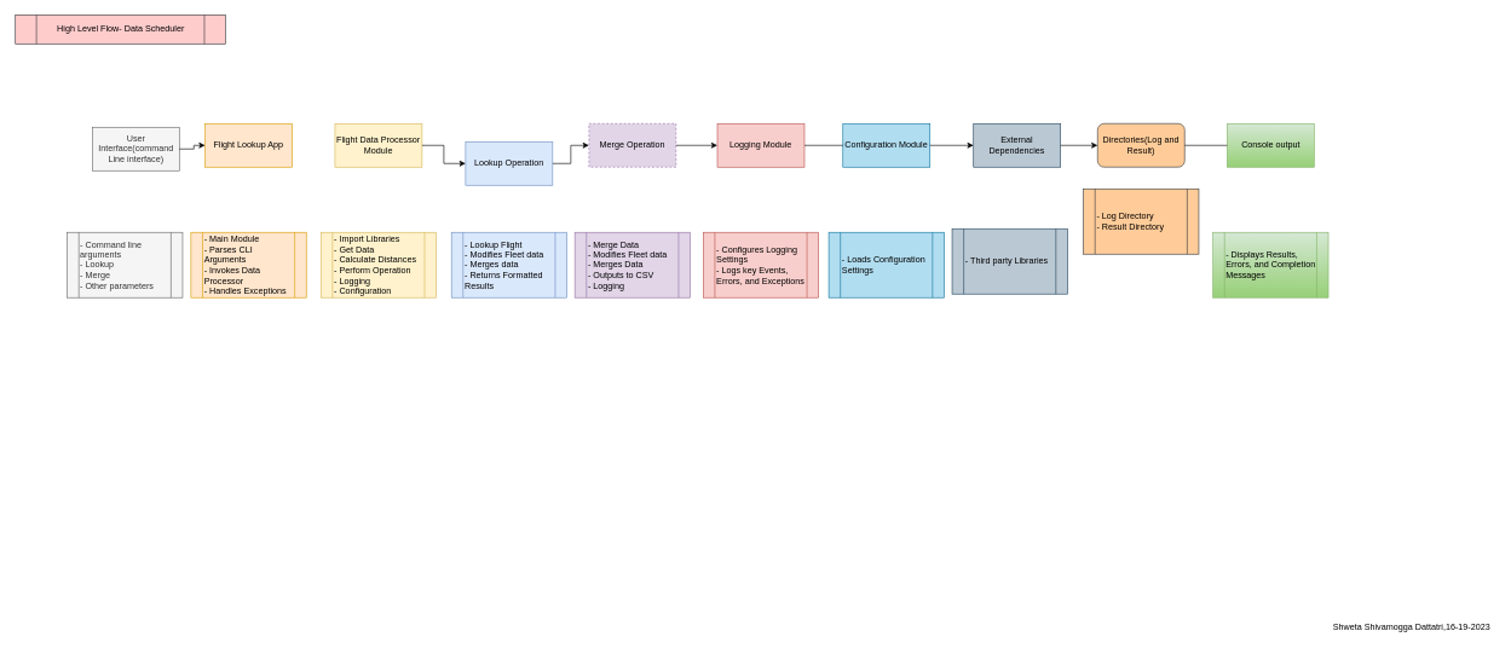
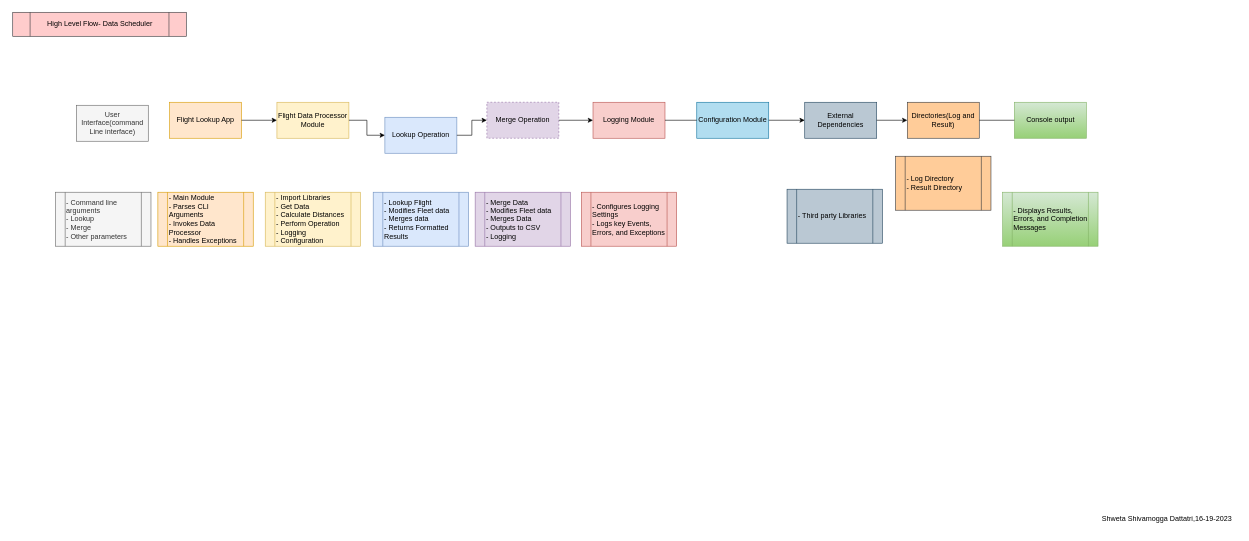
  <mxCell id="0" />
  <mxCell id="1" parent="0" />
  <mxCell id="2" value="High Level Flow- Data Scheduler" style="shape=process;whiteSpace=wrap;html=1;backgroundOutline=1;fillColor=#ffcccc;strokeColor=#36393d;" vertex="1" parent="1"><mxGeometry x="20.5" y="20" width="289.5" height="40" as="geometry" /></mxCell>
  <mxCell id="3" value="Shweta Shivamogga Dattatri,16-19-2023" style="text;html=1;strokeColor=none;fillColor=none;align=center;verticalAlign=middle;whiteSpace=wrap;rounded=0;" vertex="1" parent="1"><mxGeometry x="1830" y="850" width="230" height="30" as="geometry" /></mxCell>
  <mxCell id="4" value="" style="group;labelBackgroundColor=none;labelBorderColor=none;fontStyle=0" vertex="1" connectable="0" parent="1"><mxGeometry x="92" y="170" width="1738" height="240" as="geometry" /></mxCell>
  <mxCell id="5" value="User Interface(command Line interface)" style="rounded=0;whiteSpace=wrap;html=1;fillColor=#f5f5f5;fontColor=#333333;strokeColor=#666666;" vertex="1" parent="4"><mxGeometry x="34.5" y="5" width="120" height="60" as="geometry" /></mxCell>
  <mxCell id="6" value="Console output" style="rounded=0;whiteSpace=wrap;html=1;fillColor=#d5e8d4;gradientColor=#97d077;strokeColor=#82b366;" vertex="1" parent="4"><mxGeometry x="1598.5" width="120" height="60" as="geometry" /></mxCell>
- <mxCell id="7" value="Directories(Log and Result)" style="whiteSpace=wrap;html=1;fillColor=#ffcc99;strokeColor=#36393d;rounded=1;" vertex="1" parent="4"><mxGeometry x="1420" width="120" height="60" as="geometry" /></mxCell>
+ <mxCell id="7" value="Directories(Log and Result)" style="rounded=0;whiteSpace=wrap;html=1;fillColor=#ffcc99;strokeColor=#36393d;" vertex="1" parent="4"><mxGeometry x="1420" width="120" height="60" as="geometry" /></mxCell>
  <mxCell id="8" value="External Dependencies" style="rounded=0;whiteSpace=wrap;html=1;fillColor=#bac8d3;strokeColor=#23445d;" vertex="1" parent="4"><mxGeometry x="1249" width="120" height="60" as="geometry" /></mxCell>
  <mxCell id="9" value="Configuration Module" style="rounded=0;whiteSpace=wrap;html=1;fillColor=#b1ddf0;strokeColor=#10739e;" vertex="1" parent="4"><mxGeometry x="1069" width="120" height="60" as="geometry" /></mxCell>
  <mxCell id="10" value="Flight Lookup App" style="rounded=0;whiteSpace=wrap;html=1;fillColor=#ffe6cc;strokeColor=#d79b00;" vertex="1" parent="4"><mxGeometry x="190" width="120" height="60" as="geometry" /></mxCell>
  <mxCell id="11" value="Flight Data Processor Module" style="rounded=0;whiteSpace=wrap;html=1;fillColor=#fff2cc;strokeColor=#d6b656;" vertex="1" parent="4"><mxGeometry x="369" width="120" height="60" as="geometry" /></mxCell>
  <mxCell id="12" value="Lookup Operation" style="rounded=0;whiteSpace=wrap;html=1;fillColor=#dae8fc;strokeColor=#6c8ebf;" vertex="1" parent="4"><mxGeometry x="549" y="25" width="120" height="60" as="geometry" /></mxCell>
  <mxCell id="13" value="Merge Operation" style="rounded=0;whiteSpace=wrap;html=1;fillColor=#e1d5e7;strokeColor=#9673a6;dashed=1;" vertex="1" parent="4"><mxGeometry x="719" width="120" height="60" as="geometry" /></mxCell>
  <mxCell id="14" value="Logging Module" style="rounded=0;whiteSpace=wrap;html=1;fillColor=#f8cecc;strokeColor=#b85450;" vertex="1" parent="4"><mxGeometry x="896" width="120" height="60" as="geometry" /></mxCell>
  <mxCell id="15" value="- Main Module&lt;br&gt;- Parses CLI Arguments&lt;br&gt;- Invokes Data Processor&lt;br&gt;- Handles Exceptions" style="shape=process;whiteSpace=wrap;html=1;backgroundOutline=1;align=left;fillColor=#ffe6cc;strokeColor=#d79b00;" vertex="1" parent="4"><mxGeometry x="170.5" y="150" width="159" height="90" as="geometry" /></mxCell>
  <mxCell id="16" value="- Import Libraries&lt;br&gt;- Get Data&lt;br&gt;- Calculate Distances&lt;br&gt;- Perform Operation&lt;br&gt;- Logging&lt;br&gt;- Configuration" style="shape=process;whiteSpace=wrap;html=1;backgroundOutline=1;align=left;fillColor=#fff2cc;strokeColor=#d6b656;" vertex="1" parent="4"><mxGeometry x="349.5" y="150" width="159" height="90" as="geometry" /></mxCell>
  <mxCell id="17" value="- Lookup Flight&lt;br&gt;- Modifies Fleet data&lt;br&gt;- Merges data&lt;br&gt;- Returns Formatted Results" style="shape=process;whiteSpace=wrap;html=1;backgroundOutline=1;align=left;fillColor=#dae8fc;strokeColor=#6c8ebf;" vertex="1" parent="4"><mxGeometry x="529.5" y="150" width="159" height="90" as="geometry" /></mxCell>
  <mxCell id="18" value="- Merge Data&lt;br&gt;- Modifies Fleet data&lt;br&gt;- Merges Data&lt;br&gt;- Outputs to CSV&lt;br&gt;- Logging" style="shape=process;whiteSpace=wrap;html=1;backgroundOutline=1;align=left;fillColor=#e1d5e7;strokeColor=#9673a6;" vertex="1" parent="4"><mxGeometry x="699.5" y="150" width="159" height="90" as="geometry" /></mxCell>
  <mxCell id="19" value="- Configures Logging Settings&lt;br&gt;- Logs key Events, Errors, and Exceptions" style="shape=process;whiteSpace=wrap;html=1;backgroundOutline=1;align=left;fillColor=#f8cecc;strokeColor=#b85450;" vertex="1" parent="4"><mxGeometry x="876.5" y="150" width="159" height="90" as="geometry" /></mxCell>
  <mxCell id="20" value="- Third party Libraries" style="shape=process;whiteSpace=wrap;html=1;backgroundOutline=1;align=left;fillColor=#bac8d3;strokeColor=#23445d;" vertex="1" parent="4"><mxGeometry x="1219.5" y="145" width="159" height="90" as="geometry" /></mxCell>
  <mxCell id="21" value="- Log Directory&lt;br&gt;- Result Directory" style="shape=process;whiteSpace=wrap;html=1;backgroundOutline=1;align=left;fillColor=#ffcc99;strokeColor=#36393d;" vertex="1" parent="4"><mxGeometry x="1400.5" y="90" width="159" height="90" as="geometry" /></mxCell>
  <mxCell id="22" value="- Displays Results, Errors, and Completion Messages" style="shape=process;whiteSpace=wrap;html=1;backgroundOutline=1;align=left;fillColor=#d5e8d4;gradientColor=#97d077;strokeColor=#82b366;" vertex="1" parent="4"><mxGeometry x="1579" y="150" width="159" height="90" as="geometry" /></mxCell>
  <mxCell id="23" value="- Command line arguments&lt;br style=&quot;border-color: var(--border-color); font-size: 12px;&quot;&gt;- Lookup&lt;br style=&quot;border-color: var(--border-color); font-size: 12px;&quot;&gt;- Merge&lt;br style=&quot;border-color: var(--border-color); font-size: 12px;&quot;&gt;- Other parameters" style="shape=process;whiteSpace=wrap;html=1;backgroundOutline=1;align=left;fillColor=#f5f5f5;fontColor=#333333;strokeColor=#666666;labelBackgroundColor=none;labelBorderColor=none;fontStyle=0;fontSize=12;" vertex="1" parent="4"><mxGeometry y="150" width="159" height="90" as="geometry" /></mxCell>
- <mxCell id="24" value="- Loads Configuration Settings" style="shape=process;whiteSpace=wrap;html=1;backgroundOutline=1;align=left;fillColor=#b1ddf0;strokeColor=#10739e;" vertex="1" parent="4"><mxGeometry x="1049.5" y="150" width="159" height="90" as="geometry" /></mxCell>
  <mxCell id="25" value="" style="edgeStyle=orthogonalEdgeStyle;rounded=0;orthogonalLoop=1;jettySize=auto;html=1;endArrow=none;" edge="1" parent="4" source="7" target="6"><mxGeometry relative="1" as="geometry" /></mxCell>
  <mxCell id="26" value="" style="edgeStyle=orthogonalEdgeStyle;rounded=0;orthogonalLoop=1;jettySize=auto;html=1;" edge="1" parent="4" source="8" target="7"><mxGeometry relative="1" as="geometry" /></mxCell>
  <mxCell id="27" value="" style="edgeStyle=orthogonalEdgeStyle;rounded=0;orthogonalLoop=1;jettySize=auto;html=1;" edge="1" parent="4" source="9" target="8"><mxGeometry relative="1" as="geometry" /></mxCell>
- <mxCell id="28" value="" style="edgeStyle=orthogonalEdgeStyle;rounded=0;orthogonalLoop=1;jettySize=auto;html=1;" edge="1" parent="4" source="5" target="10"><mxGeometry relative="1" as="geometry" /></mxCell>
+ <mxCell id="29" value="" style="edgeStyle=orthogonalEdgeStyle;rounded=0;orthogonalLoop=1;jettySize=auto;html=1;" edge="1" parent="4" source="10" target="11"><mxGeometry relative="1" as="geometry" /></mxCell>
  <mxCell id="30" value="" style="edgeStyle=orthogonalEdgeStyle;rounded=0;orthogonalLoop=1;jettySize=auto;html=1;" edge="1" parent="4" source="11" target="12"><mxGeometry relative="1" as="geometry" /></mxCell>
  <mxCell id="31" value="" style="edgeStyle=orthogonalEdgeStyle;rounded=0;orthogonalLoop=1;jettySize=auto;html=1;" edge="1" parent="4" source="12" target="13"><mxGeometry relative="1" as="geometry" /></mxCell>
  <mxCell id="32" value="" style="edgeStyle=orthogonalEdgeStyle;rounded=0;orthogonalLoop=1;jettySize=auto;html=1;" edge="1" parent="4" source="13" target="14"><mxGeometry relative="1" as="geometry" /></mxCell>
  <mxCell id="33" value="" style="edgeStyle=orthogonalEdgeStyle;rounded=0;orthogonalLoop=1;jettySize=auto;html=1;endArrow=none;" edge="1" parent="4" source="14" target="9"><mxGeometry relative="1" as="geometry" /></mxCell>
